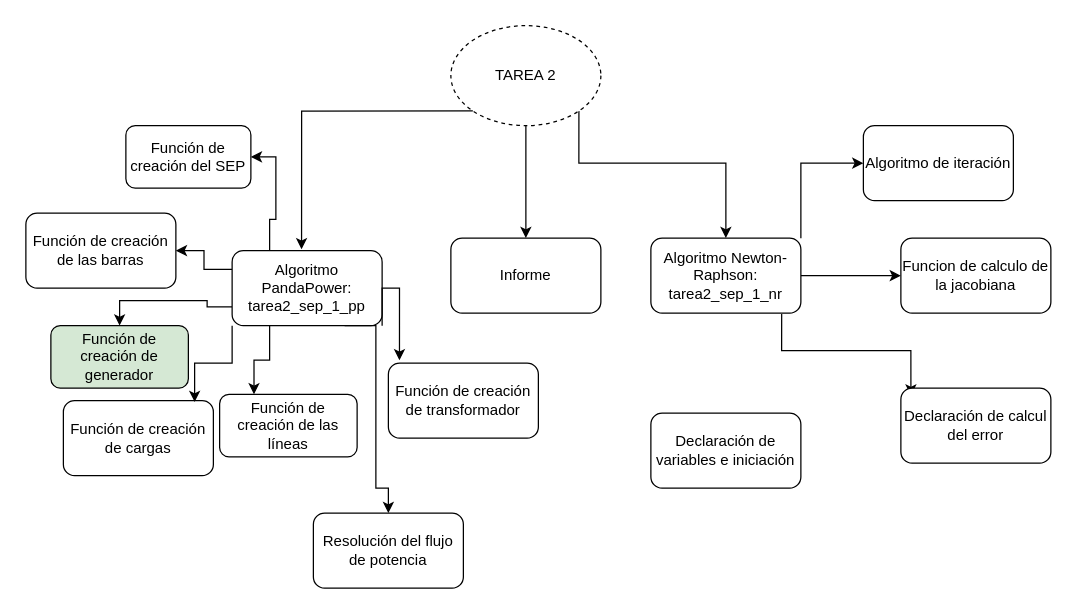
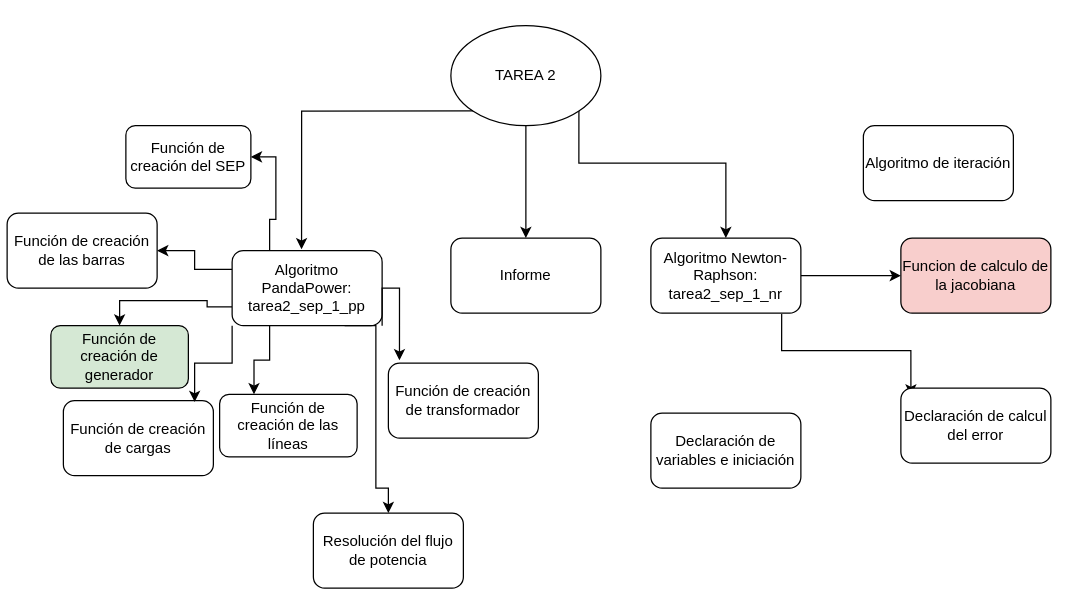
  <mxCell id="0" />
  <mxCell id="1" parent="0" />
  <mxCell id="2" style="edgeStyle=orthogonalEdgeStyle;rounded=0;orthogonalLoop=1;jettySize=auto;html=1;exitX=0.25;exitY=0;exitDx=0;exitDy=0;entryX=1;entryY=0.5;entryDx=0;entryDy=0;" edge="1" parent="1" source="7" target="20"><mxGeometry relative="1" as="geometry" /></mxCell>
  <mxCell id="3" style="edgeStyle=orthogonalEdgeStyle;rounded=0;orthogonalLoop=1;jettySize=auto;html=1;exitX=0;exitY=0.25;exitDx=0;exitDy=0;entryX=1;entryY=0.5;entryDx=0;entryDy=0;" edge="1" parent="1" source="7" target="21"><mxGeometry relative="1" as="geometry" /></mxCell>
  <mxCell id="4" style="edgeStyle=orthogonalEdgeStyle;rounded=0;orthogonalLoop=1;jettySize=auto;html=1;exitX=0;exitY=0.75;exitDx=0;exitDy=0;entryX=0.5;entryY=0;entryDx=0;entryDy=0;" edge="1" parent="1" source="7" target="25"><mxGeometry relative="1" as="geometry" /></mxCell>
  <mxCell id="5" style="edgeStyle=orthogonalEdgeStyle;rounded=0;orthogonalLoop=1;jettySize=auto;html=1;exitX=0.25;exitY=1;exitDx=0;exitDy=0;entryX=0.25;entryY=0;entryDx=0;entryDy=0;" edge="1" parent="1" source="7" target="22"><mxGeometry relative="1" as="geometry" /></mxCell>
  <mxCell id="6" style="edgeStyle=orthogonalEdgeStyle;rounded=0;orthogonalLoop=1;jettySize=auto;html=1;exitX=0.75;exitY=1;exitDx=0;exitDy=0;entryX=0.5;entryY=0;entryDx=0;entryDy=0;" edge="1" parent="1" source="7" target="26"><mxGeometry relative="1" as="geometry"><Array as="points"><mxPoint x="300" y="260" /><mxPoint x="300" y="390" /><mxPoint x="310" y="390" /></Array></mxGeometry></mxCell>
  <mxCell id="7" value="Algoritmo PandaPower:&lt;br&gt;tarea2_sep_1_pp" style="rounded=1;whiteSpace=wrap;html=1;" vertex="1" parent="1"><mxGeometry x="185" y="200" width="120" height="60" as="geometry" /></mxCell>
  <mxCell id="8" value="" style="edgeStyle=orthogonalEdgeStyle;rounded=0;orthogonalLoop=1;jettySize=auto;html=1;" edge="1" parent="1" source="11" target="17"><mxGeometry relative="1" as="geometry" /></mxCell>
  <mxCell id="9" style="edgeStyle=orthogonalEdgeStyle;rounded=0;orthogonalLoop=1;jettySize=auto;html=1;exitX=0.872;exitY=1.011;exitDx=0;exitDy=0;exitPerimeter=0;entryX=0.067;entryY=0.1;entryDx=0;entryDy=0;entryPerimeter=0;" edge="1" parent="1" source="11" target="18"><mxGeometry relative="1" as="geometry"><mxPoint x="700" y="320" as="targetPoint" /></mxGeometry></mxCell>
- <mxCell id="10" style="edgeStyle=orthogonalEdgeStyle;rounded=0;orthogonalLoop=1;jettySize=auto;html=1;exitX=1;exitY=0;exitDx=0;exitDy=0;entryX=0;entryY=0.5;entryDx=0;entryDy=0;" edge="1" parent="1" source="11" target="19"><mxGeometry relative="1" as="geometry" /></mxCell>
  <mxCell id="11" value="&lt;div&gt;Algoritmo Newton-Raphson:&lt;/div&gt;tarea2_sep_1_nr" style="rounded=1;whiteSpace=wrap;html=1;" vertex="1" parent="1"><mxGeometry x="520" y="190" width="120" height="60" as="geometry" /></mxCell>
  <mxCell id="12" style="edgeStyle=orthogonalEdgeStyle;rounded=0;orthogonalLoop=1;jettySize=auto;html=1;exitX=1;exitY=1;exitDx=0;exitDy=0;entryX=0.5;entryY=0;entryDx=0;entryDy=0;" edge="1" parent="1" source="14" target="11"><mxGeometry relative="1" as="geometry"><Array as="points"><mxPoint x="462" y="130" /><mxPoint x="580" y="130" /></Array></mxGeometry></mxCell>
  <mxCell id="13" style="edgeStyle=orthogonalEdgeStyle;rounded=0;orthogonalLoop=1;jettySize=auto;html=1;entryX=0.5;entryY=0;entryDx=0;entryDy=0;" edge="1" parent="1" source="14" target="15"><mxGeometry relative="1" as="geometry" /></mxCell>
- <mxCell id="14" value="TAREA 2" style="ellipse;whiteSpace=wrap;html=1;dashed=1;" vertex="1" parent="1"><mxGeometry x="360" y="20" width="120" height="80" as="geometry" /></mxCell>
+ <mxCell id="14" value="TAREA 2" style="ellipse;whiteSpace=wrap;html=1;" vertex="1" parent="1"><mxGeometry x="360" y="20" width="120" height="80" as="geometry" /></mxCell>
  <mxCell id="15" value="Informe" style="rounded=1;whiteSpace=wrap;html=1;" vertex="1" parent="1"><mxGeometry x="360" y="190" width="120" height="60" as="geometry" /></mxCell>
  <mxCell id="16" value="Declaración de variables e iniciación" style="rounded=1;whiteSpace=wrap;html=1;" vertex="1" parent="1"><mxGeometry x="520" y="330" width="120" height="60" as="geometry" /></mxCell>
- <mxCell id="17" value="Funcion de calculo de la jacobiana" style="rounded=1;whiteSpace=wrap;html=1;" vertex="1" parent="1"><mxGeometry x="720" y="190" width="120" height="60" as="geometry" /></mxCell>
+ <mxCell id="17" value="Funcion de calculo de la jacobiana" style="rounded=1;whiteSpace=wrap;html=1;fillColor=#f8cecc;" vertex="1" parent="1"><mxGeometry x="720" y="190" width="120" height="60" as="geometry" /></mxCell>
  <mxCell id="18" value="Declaración de calcul del error" style="rounded=1;whiteSpace=wrap;html=1;" vertex="1" parent="1"><mxGeometry x="720" y="310" width="120" height="60" as="geometry" /></mxCell>
  <mxCell id="19" value="Algoritmo de iteración" style="rounded=1;whiteSpace=wrap;html=1;" vertex="1" parent="1"><mxGeometry x="690" y="100" width="120" height="60" as="geometry" /></mxCell>
  <mxCell id="20" value="Función de creación del SEP" style="rounded=1;whiteSpace=wrap;html=1;" vertex="1" parent="1"><mxGeometry x="100" y="100" width="100" height="50" as="geometry" /></mxCell>
- <mxCell id="21" value="Función de creación de las barras" style="rounded=1;whiteSpace=wrap;html=1;" vertex="1" parent="1"><mxGeometry y="170" width="120" height="60" as="geometry" x="20" /></mxCell>
+ <mxCell id="21" value="Función de creación de las barras" style="rounded=1;whiteSpace=wrap;html=1;" vertex="1" parent="1"><mxGeometry x="5" y="170" width="120" height="60" as="geometry" /></mxCell>
  <mxCell id="22" value="Función de creación de las líneas" style="rounded=1;whiteSpace=wrap;html=1;" vertex="1" parent="1"><mxGeometry x="175" y="315" width="110" height="50" as="geometry" /></mxCell>
  <mxCell id="23" value="Función de creación de transformador" style="rounded=1;whiteSpace=wrap;html=1;" vertex="1" parent="1"><mxGeometry x="310" y="290" width="120" height="60" as="geometry" /></mxCell>
  <mxCell id="24" value="Función de creación de cargas" style="rounded=1;whiteSpace=wrap;html=1;" vertex="1" parent="1"><mxGeometry x="50" y="320" width="120" height="60" as="geometry" /></mxCell>
  <mxCell id="25" value="Función de creación de generador" style="rounded=1;whiteSpace=wrap;html=1;fillColor=#d5e8d4;" vertex="1" parent="1"><mxGeometry x="40" y="260" width="110" height="50" as="geometry" /></mxCell>
  <mxCell id="26" value="Resolución del flujo de potencia" style="rounded=1;whiteSpace=wrap;html=1;" vertex="1" parent="1"><mxGeometry x="250" y="410" width="120" height="60" as="geometry" /></mxCell>
  <mxCell id="27" style="edgeStyle=orthogonalEdgeStyle;rounded=0;orthogonalLoop=1;jettySize=auto;html=1;exitX=0;exitY=1;exitDx=0;exitDy=0;entryX=0.463;entryY=-0.018;entryDx=0;entryDy=0;entryPerimeter=0;" edge="1" parent="1" source="14" target="7"><mxGeometry relative="1" as="geometry" /></mxCell>
  <mxCell id="28" style="edgeStyle=orthogonalEdgeStyle;rounded=0;orthogonalLoop=1;jettySize=auto;html=1;exitX=0;exitY=1;exitDx=0;exitDy=0;entryX=0.875;entryY=0.018;entryDx=0;entryDy=0;entryPerimeter=0;" edge="1" parent="1" source="7" target="24"><mxGeometry relative="1" as="geometry" /></mxCell>
  <mxCell id="29" style="edgeStyle=orthogonalEdgeStyle;rounded=0;orthogonalLoop=1;jettySize=auto;html=1;exitX=1;exitY=1;exitDx=0;exitDy=0;entryX=0.074;entryY=-0.038;entryDx=0;entryDy=0;entryPerimeter=0;" edge="1" parent="1" source="7" target="23"><mxGeometry relative="1" as="geometry"><Array as="points"><mxPoint x="305" y="230" /><mxPoint x="319" y="230" /></Array></mxGeometry></mxCell>
